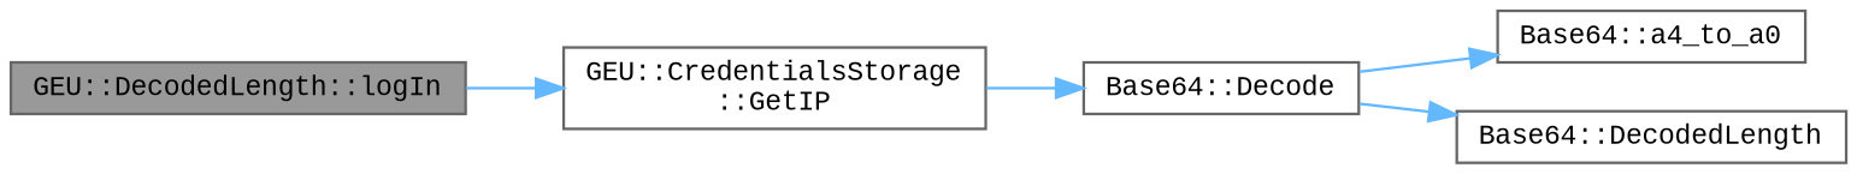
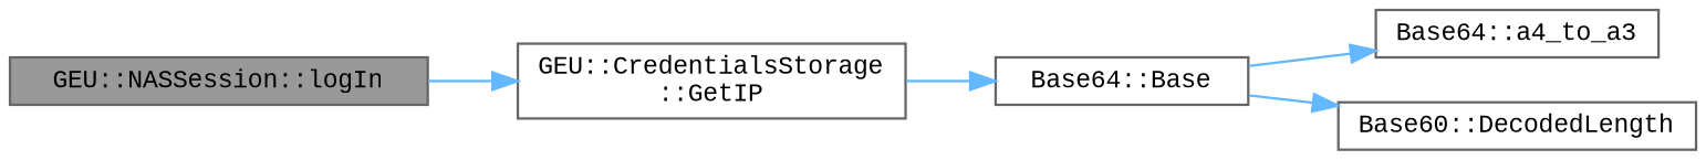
  digraph {
    fontname="Liberation Mono"
    rankdir=LR
    node [color=grey40 fillcolor=white fontname="Liberation Mono" fontsize=10 shape=box style=filled]
    edge [color=steelblue1 fontname="Liberation Mono" fontsize=10 labelfontname=Helvetica labelfontsize=10 style=solid]
-   n1 [color=gray40 fillcolor=grey60 fontcolor=black height=0.2 label="GEU::DecodedLength::logIn" width=0.4]
+   n1 [color=gray40 fillcolor=grey60 fontcolor=black height=0.2 label="GEU::NASSession::logIn" width=0.4]
    n2 [height=0.2 label="GEU::CredentialsStorage\l::GetIP" width=0.4]
-   n3 [height=0.2 label="Base64::Decode" width=0.4]
-   n4 [height=0.2 label="Base64::a4_to_a0" width=0.4]
-   n5 [height=0.2 label="Base64::DecodedLength" width=0.4]
+   n3 [height=0.2 label="Base64::Base" width=0.4]
+   n4 [height=0.2 label="Base64::a4_to_a3" width=0.4]
+   n5 [height=0.2 label="Base60::DecodedLength" width=0.4]
    n1 -> n2
    n2 -> n3
    n3 -> n4
    n3 -> n5
  }
